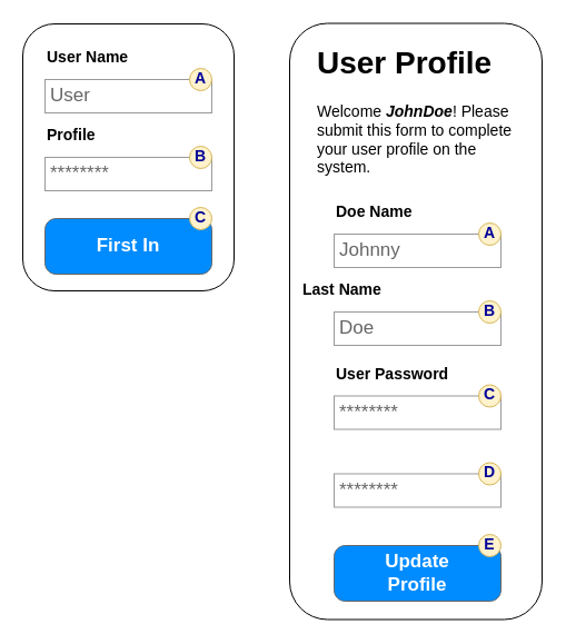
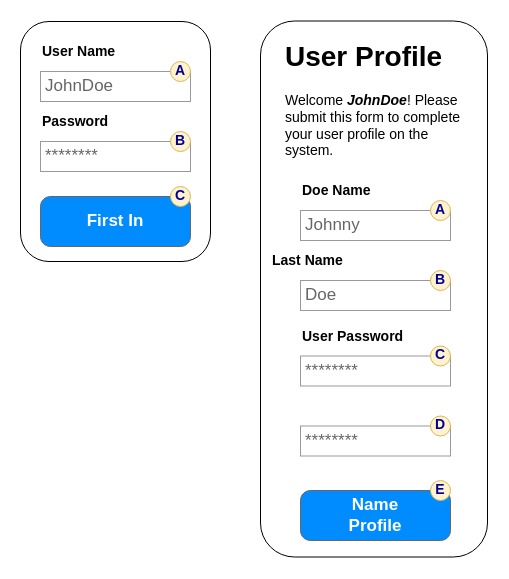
  <mxCell id="0" />
  <mxCell id="1" parent="0" />
  <mxCell id="2" value="" style="group" vertex="1" connectable="0" parent="1"><mxGeometry width="190" height="240" as="geometry" x="20" y="21" /></mxCell>
  <mxCell id="3" value="" style="rounded=1;whiteSpace=wrap;html=1;fontSize=14;align=left;" vertex="1" parent="2"><mxGeometry width="190" height="240" as="geometry" /></mxCell>
  <mxCell id="4" value="First In" style="strokeWidth=1;shadow=0;dashed=0;align=center;html=1;shape=mxgraph.mockup.buttons.button;strokeColor=#666666;fontColor=#ffffff;mainText=;buttonStyle=round;fontSize=17;fontStyle=1;fillColor=#008cff;whiteSpace=wrap;" vertex="1" parent="2"><mxGeometry x="20" y="175" width="150" height="50" as="geometry" /></mxCell>
  <mxCell id="5" value="********" style="strokeWidth=1;shadow=0;dashed=0;align=center;html=1;shape=mxgraph.mockup.forms.pwField;strokeColor=#999999;mainText=;align=left;fillColor=#ffffff;fontColor=#666666;fontSize=17;spacingLeft=3;" vertex="1" parent="2"><mxGeometry x="20" y="120" width="150" height="30" as="geometry" /></mxCell>
- <mxCell id="6" value="User" style="strokeWidth=1;shadow=0;dashed=0;align=center;html=1;shape=mxgraph.mockup.forms.pwField;strokeColor=#999999;mainText=;align=left;fillColor=#ffffff;fontColor=#666666;fontSize=17;spacingLeft=3;" vertex="1" parent="2"><mxGeometry x="20" y="50" width="150" height="30" as="geometry" /></mxCell>
+ <mxCell id="6" value="JohnDoe" style="strokeWidth=1;shadow=0;dashed=0;align=center;html=1;shape=mxgraph.mockup.forms.pwField;strokeColor=#999999;mainText=;align=left;fillColor=#ffffff;fontColor=#666666;fontSize=17;spacingLeft=3;" vertex="1" parent="2"><mxGeometry x="20" y="50" width="150" height="30" as="geometry" /></mxCell>
  <mxCell id="7" value="User Name" style="text;html=1;strokeColor=none;fillColor=none;align=left;verticalAlign=middle;whiteSpace=wrap;rounded=0;fontSize=14;fontStyle=1" vertex="1" parent="2"><mxGeometry x="20" y="20" width="150" height="20" as="geometry" /></mxCell>
- <mxCell id="8" value="Profile" style="text;html=1;strokeColor=none;fillColor=none;align=left;verticalAlign=middle;whiteSpace=wrap;rounded=0;fontSize=14;fontStyle=1" vertex="1" parent="2"><mxGeometry x="20" y="90" width="150" height="20" as="geometry" /></mxCell>
+ <mxCell id="8" value="Password" style="text;html=1;strokeColor=none;fillColor=none;align=left;verticalAlign=middle;whiteSpace=wrap;rounded=0;fontSize=14;fontStyle=1" vertex="1" parent="2"><mxGeometry x="20" y="90" width="150" height="20" as="geometry" /></mxCell>
  <mxCell id="9" value="A" style="text;html=1;strokeColor=#d6b656;fillColor=#fff2cc;align=center;verticalAlign=middle;whiteSpace=wrap;rounded=1;fontSize=14;arcSize=50;fontColor=#000099;spacingRight=0;spacing=2;spacingBottom=3;fontStyle=1" vertex="1" parent="2"><mxGeometry x="150" y="40" width="20" height="20" as="geometry" /></mxCell>
  <mxCell id="10" value="B" style="text;html=1;strokeColor=#d6b656;fillColor=#fff2cc;align=center;verticalAlign=middle;whiteSpace=wrap;rounded=1;fontSize=14;arcSize=50;fontColor=#000099;spacingRight=0;spacing=2;spacingBottom=3;fontStyle=1" vertex="1" parent="2"><mxGeometry x="150" y="110" width="20" height="20" as="geometry" /></mxCell>
  <mxCell id="11" value="C" style="text;html=1;strokeColor=#d6b656;fillColor=#fff2cc;align=center;verticalAlign=middle;whiteSpace=wrap;rounded=1;fontSize=14;arcSize=50;fontColor=#000099;spacingRight=0;spacing=2;spacingBottom=3;fontStyle=1" vertex="1" parent="2"><mxGeometry x="150" y="165" width="20" height="20" as="geometry" /></mxCell>
  <mxCell id="12" value="" style="group" vertex="1" connectable="0" parent="1"><mxGeometry x="260" y="20.5" width="227" height="536" as="geometry" /></mxCell>
  <mxCell id="13" value="" style="rounded=1;whiteSpace=wrap;html=1;fontSize=14;align=left;" vertex="1" parent="12"><mxGeometry width="227" height="536" as="geometry" /></mxCell>
- <mxCell id="14" value="Update&lt;br&gt;Profile&lt;br&gt;" style="strokeWidth=1;shadow=0;dashed=0;align=center;html=1;shape=mxgraph.mockup.buttons.button;strokeColor=#666666;fontColor=#ffffff;mainText=;buttonStyle=round;fontSize=17;fontStyle=1;fillColor=#008cff;whiteSpace=wrap;" vertex="1" parent="12"><mxGeometry x="40" y="469.5" width="150" height="50" as="geometry" /></mxCell>
+ <mxCell id="14" value="Name&lt;br&gt;Profile&lt;br&gt;" style="strokeWidth=1;shadow=0;dashed=0;align=center;html=1;shape=mxgraph.mockup.buttons.button;strokeColor=#666666;fontColor=#ffffff;mainText=;buttonStyle=round;fontSize=17;fontStyle=1;fillColor=#008cff;whiteSpace=wrap;" vertex="1" parent="12"><mxGeometry x="40" y="469.5" width="150" height="50" as="geometry" /></mxCell>
  <mxCell id="15" value="Doe" style="strokeWidth=1;shadow=0;dashed=0;align=center;html=1;shape=mxgraph.mockup.forms.pwField;strokeColor=#999999;mainText=;align=left;fillColor=#ffffff;fontColor=#666666;fontSize=17;spacingLeft=3;" vertex="1" parent="12"><mxGeometry x="40" y="259.5" width="150" height="30" as="geometry" /></mxCell>
  <mxCell id="16" value="Johnny" style="strokeWidth=1;shadow=0;dashed=0;align=center;html=1;shape=mxgraph.mockup.forms.pwField;strokeColor=#999999;mainText=;align=left;fillColor=#ffffff;fontColor=#666666;fontSize=17;spacingLeft=3;" vertex="1" parent="12"><mxGeometry x="40" y="189.5" width="150" height="30" as="geometry" /></mxCell>
  <mxCell id="17" value="Doe Name" style="text;html=1;strokeColor=none;fillColor=none;align=left;verticalAlign=middle;whiteSpace=wrap;rounded=0;fontSize=14;fontStyle=1" vertex="1" parent="12"><mxGeometry x="40" y="159.5" width="150" height="20" as="geometry" /></mxCell>
  <mxCell id="18" value="Last Name" style="text;html=1;strokeColor=none;fillColor=none;align=left;verticalAlign=middle;whiteSpace=wrap;rounded=0;fontSize=14;fontStyle=1" vertex="1" parent="12"><mxGeometry x="10" y="229.5" width="150" height="20" as="geometry" /></mxCell>
  <mxCell id="19" value="A" style="text;html=1;strokeColor=#d6b656;fillColor=#fff2cc;align=center;verticalAlign=middle;whiteSpace=wrap;rounded=1;fontSize=14;arcSize=50;fontColor=#000099;spacingRight=0;spacing=2;spacingBottom=3;fontStyle=1" vertex="1" parent="12"><mxGeometry x="170" y="179.5" width="20" height="20" as="geometry" /></mxCell>
  <mxCell id="20" value="B" style="text;html=1;strokeColor=#d6b656;fillColor=#fff2cc;align=center;verticalAlign=middle;whiteSpace=wrap;rounded=1;fontSize=14;arcSize=50;fontColor=#000099;spacingRight=0;spacing=2;spacingBottom=3;fontStyle=1" vertex="1" parent="12"><mxGeometry x="170" y="249.5" width="20" height="20" as="geometry" /></mxCell>
  <mxCell id="21" value="E" style="text;html=1;strokeColor=#d6b656;fillColor=#fff2cc;align=center;verticalAlign=middle;whiteSpace=wrap;rounded=1;fontSize=14;arcSize=50;fontColor=#000099;spacingRight=0;spacing=2;spacingBottom=3;fontStyle=1" vertex="1" parent="12"><mxGeometry x="170" y="459.5" width="20" height="20" as="geometry" /></mxCell>
  <mxCell id="22" value="&lt;h1&gt;User Profile&lt;/h1&gt;&lt;p&gt;Welcome &lt;b&gt;&lt;i&gt;JohnDoe&lt;/i&gt;&lt;/b&gt;! Please submit this form to complete your user profile on the system.&lt;/p&gt;" style="text;html=1;strokeColor=none;fillColor=none;spacing=5;spacingTop=-20;whiteSpace=wrap;overflow=hidden;rounded=0;fontSize=14;fontColor=#000000;align=left;" vertex="1" parent="12"><mxGeometry x="20" y="10" width="190" height="141" as="geometry" /></mxCell>
  <mxCell id="23" value="********" style="strokeWidth=1;shadow=0;dashed=0;align=center;html=1;shape=mxgraph.mockup.forms.pwField;strokeColor=#999999;mainText=;align=left;fillColor=#ffffff;fontColor=#666666;fontSize=17;spacingLeft=3;" vertex="1" parent="12"><mxGeometry x="40" y="405" width="150" height="30" as="geometry" /></mxCell>
  <mxCell id="24" value="********" style="strokeWidth=1;shadow=0;dashed=0;align=center;html=1;shape=mxgraph.mockup.forms.pwField;strokeColor=#999999;mainText=;align=left;fillColor=#ffffff;fontColor=#666666;fontSize=17;spacingLeft=3;" vertex="1" parent="12"><mxGeometry x="40" y="335" width="150" height="30" as="geometry" /></mxCell>
  <mxCell id="25" value="User Password" style="text;html=1;strokeColor=none;fillColor=none;align=left;verticalAlign=middle;whiteSpace=wrap;rounded=0;fontSize=14;fontStyle=1" vertex="1" parent="12"><mxGeometry x="40" y="305" width="150" height="20" as="geometry" /></mxCell>
  <mxCell id="26" value="C" style="text;html=1;strokeColor=#d6b656;fillColor=#fff2cc;align=center;verticalAlign=middle;whiteSpace=wrap;rounded=1;fontSize=14;arcSize=50;fontColor=#000099;spacingRight=0;spacing=2;spacingBottom=3;fontStyle=1" vertex="1" parent="12"><mxGeometry x="170" y="325" width="20" height="20" as="geometry" /></mxCell>
  <mxCell id="27" value="D" style="text;html=1;strokeColor=#d6b656;fillColor=#fff2cc;align=center;verticalAlign=middle;whiteSpace=wrap;rounded=1;fontSize=14;arcSize=50;fontColor=#000099;spacingRight=0;spacing=2;spacingBottom=3;fontStyle=1" vertex="1" parent="12"><mxGeometry x="170" y="395" width="20" height="20" as="geometry" /></mxCell>
